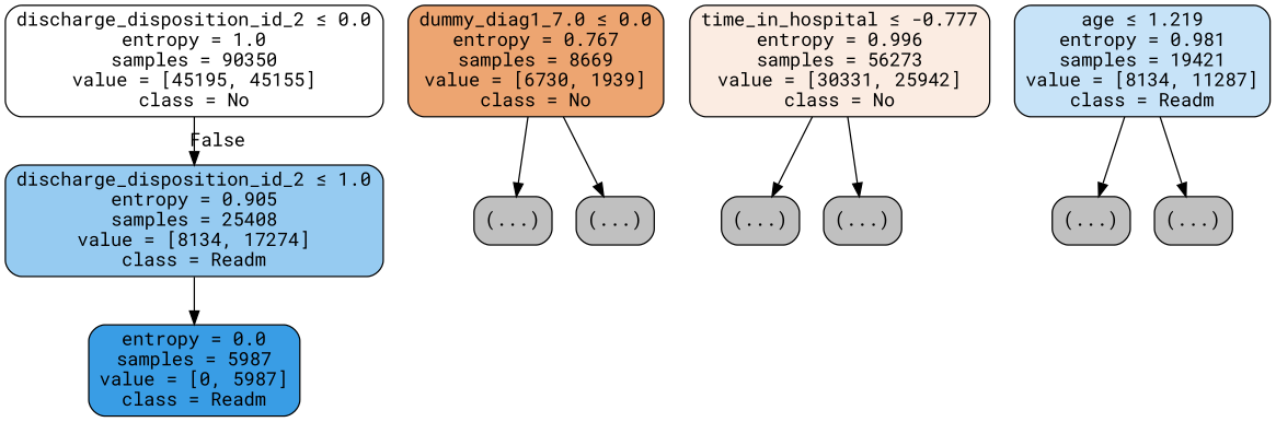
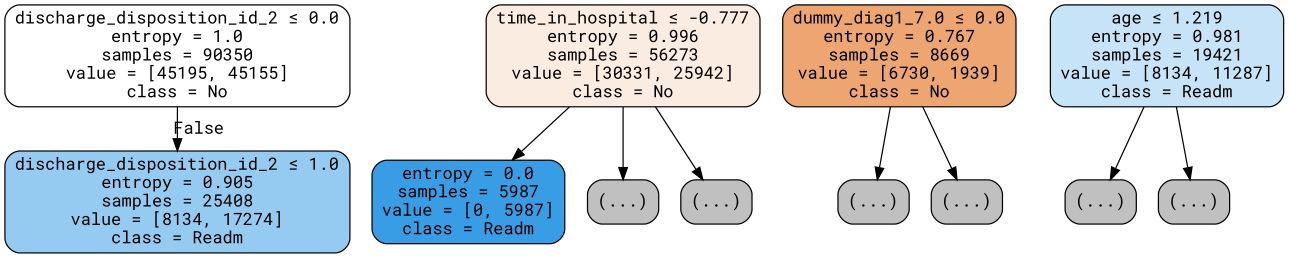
  digraph {
    fontname="Roboto Mono"
    node [color=black fillcolor="#C0C0C0" fontname="Roboto Mono" shape=box style="filled, rounded"]
    edge [fontname="Roboto Mono"]
    n1 [fillcolor="#e5813900" label=<discharge_disposition_id_2 &le; 0.0<br/>entropy = 1.0<br/>samples = 90350<br/>value = [45195, 45155]<br/>class = No>]
    n2 [fillcolor="#399de587" label=<discharge_disposition_id_2 &le; 1.0<br/>entropy = 0.905<br/>samples = 25408<br/>value = [8134, 17274]<br/>class = Readm>]
    n3 [fillcolor="#399de5ff" label=<entropy = 0.0<br/>samples = 5987<br/>value = [0, 5987]<br/>class = Readm>]
    n4 [fillcolor="#e58139b6" label=<dummy_diag1_7.0 &le; 0.0<br/>entropy = 0.767<br/>samples = 8669<br/>value = [6730, 1939]<br/>class = No>]
    n5 [label="(...)"]
    n6 [label="(...)"]
    n7 [fillcolor="#e5813925" label=<time_in_hospital &le; -0.777<br/>entropy = 0.996<br/>samples = 56273<br/>value = [30331, 25942]<br/>class = No>]
    n8 [label="(...)"]
    n9 [label="(...)"]
    n10 [fillcolor="#399de547" label=<age &le; 1.219<br/>entropy = 0.981<br/>samples = 19421<br/>value = [8134, 11287]<br/>class = Readm>]
    n11 [label="(...)"]
    n12 [label="(...)"]
    n1 -> n2 [headlabel=False labelangle=-45 labeldistance=2.5]
-   n2 -> n3
+   n7 -> n3
    n4 -> n5
    n4 -> n6
    n7 -> n8
    n7 -> n9
    n10 -> n11
    n10 -> n12
  }
